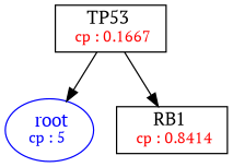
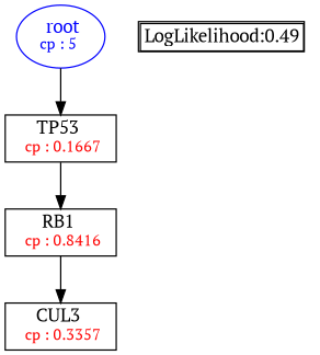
  digraph {
    fontname="PT Serif"
    fontsize=10
    node [fontname="PT Serif" shape=box]
    edge [fontname="PT Serif"]
    n1 [color=Blue label=<<font color='Blue'> root</font><br/><font color='Blue' POINT-SIZE='12'>cp : 5 </font>> shape=oval]
    n2 [label=<TP53 <br/> <font color='Red' POINT-SIZE='12'> cp : 0.1667 </font>>]
-   n3 [label=<RB1 <br/> <font color='Red' POINT-SIZE='12'> cp : 0.8414 </font>>]
-   n2 -> n1
+   n3 [label=<RB1 <br/> <font color='Red' POINT-SIZE='12'> cp : 0.8416 </font>>]
+   n4 [label=<CUL3 <br/> <font color='Red' POINT-SIZE='12'> cp : 0.3357 </font>>]
+   n5 [label=<<TABLE BORDER="1" CELLBORDER="1" CELLSPACING="0" >     <TR><TD ALIGN="LEFT">LogLikelihood:0.49</TD></TR>     </TABLE>> shape=plaintext]
+   n1 -> n2
    n2 -> n3
+   n3 -> n4
  }
